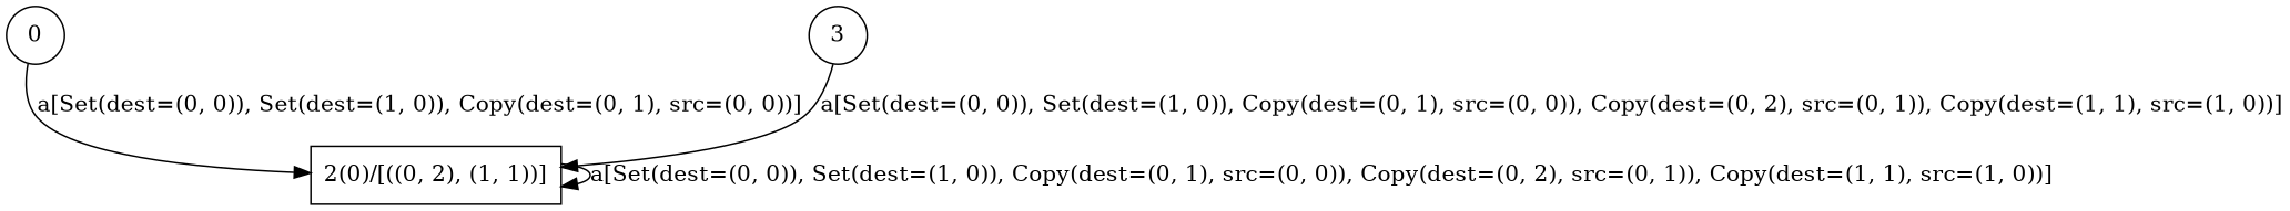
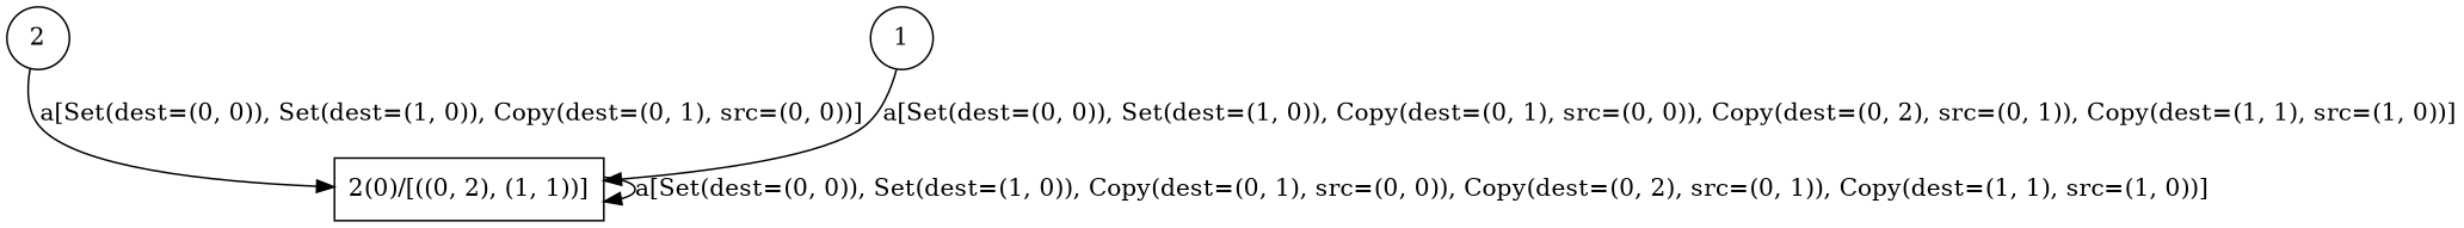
  digraph {
    node [shape=circle]
-   n1 [label=0]
+   n1 [label=2]
    n2 [label="2(0)/[((0, 2), (1, 1))]" shape=box]
-   n3 [label=3]
+   n3 [label=1]
    n1 -> n2 [label="a[Set(dest=(0, 0)), Set(dest=(1, 0)), Copy(dest=(0, 1), src=(0, 0))]"]
    n2 -> n2 [label="a[Set(dest=(0, 0)), Set(dest=(1, 0)), Copy(dest=(0, 1), src=(0, 0)), Copy(dest=(0, 2), src=(0, 1)), Copy(dest=(1, 1), src=(1, 0))]"]
    n3 -> n2 [label="a[Set(dest=(0, 0)), Set(dest=(1, 0)), Copy(dest=(0, 1), src=(0, 0)), Copy(dest=(0, 2), src=(0, 1)), Copy(dest=(1, 1), src=(1, 0))]"]
  }
